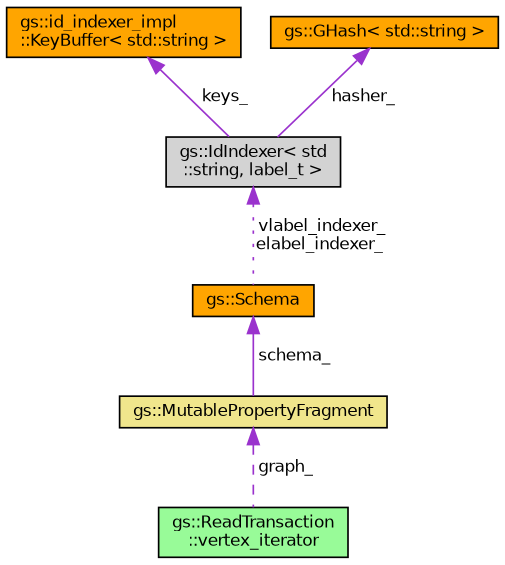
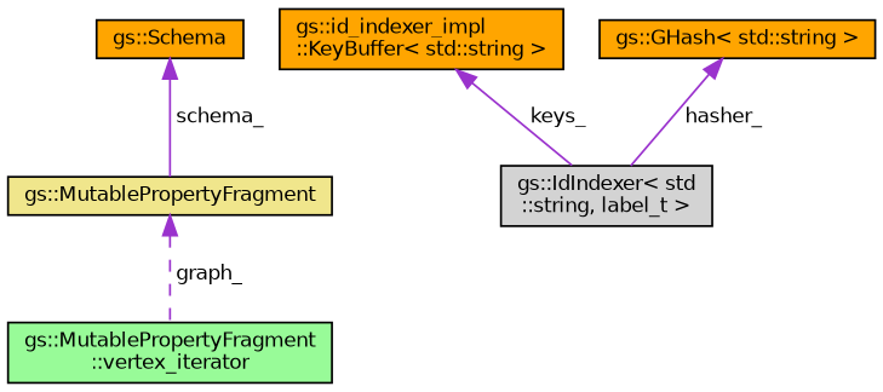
  digraph {
    node [color=black fillcolor=orange fontname=Helvetica fontsize=10 shape=record style=filled]
    edge [color=darkorchid3 dir=back fontname=Helvetica fontsize=10 labelfontname=Helvetica labelfontsize=10 style=solid]
-   n1 [fillcolor=palegreen fontcolor=black height=0.2 label="gs::ReadTransaction\l::vertex_iterator" width=0.4]
+   n1 [fillcolor=palegreen fontcolor=black height=0.2 label="gs::MutablePropertyFragment\l::vertex_iterator" width=0.4]
    n2 [fillcolor=khaki height=0.2 label="gs::MutablePropertyFragment" width=0.4]
    n3 [height=0.2 label="gs::Schema" width=0.4]
    n4 [fillcolor=lightgrey height=0.2 label="gs::IdIndexer\< std\l::string, label_t \>" width=0.4]
    n5 [height=0.2 label="gs::id_indexer_impl\l::KeyBuffer\< std::string \>" width=0.4]
    n6 [height=0.2 label="gs::GHash\< std::string \>" width=0.4]
    n2 -> n1 [label=" graph_" style=dashed]
    n3 -> n2 [label=" schema_"]
-   n4 -> n3 [label=" vlabel_indexer_\nelabel_indexer_" style=dotted]
    n5 -> n4 [label=" keys_"]
    n6 -> n4 [label=" hasher_"]
  }
